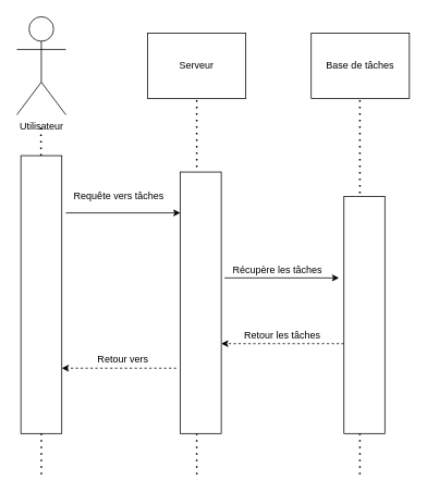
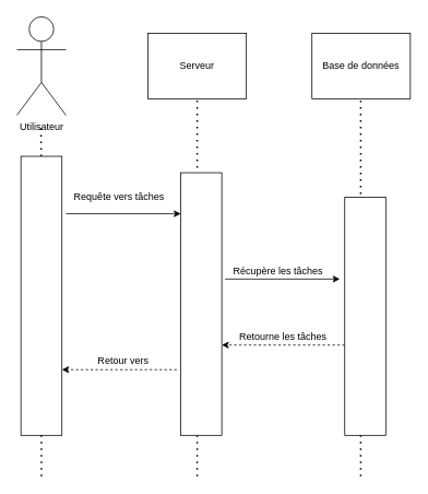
  <mxCell id="0" />
  <mxCell id="1" parent="0" />
  <mxCell id="2" value="Utilisateur" style="shape=umlActor;verticalLabelPosition=bottom;verticalAlign=top;html=1;outlineConnect=0;align=center;" parent="1" vertex="1"><mxGeometry x="20" y="20" width="60" height="120" as="geometry" /></mxCell>
  <mxCell id="3" value="" style="group" parent="1" vertex="1" connectable="0"><mxGeometry x="180" y="40" width="120" height="80" as="geometry" /></mxCell>
  <mxCell id="4" value="" style="rounded=0;whiteSpace=wrap;html=1;align=center;" parent="3" vertex="1"><mxGeometry width="120" height="80" as="geometry" /></mxCell>
  <mxCell id="5" value="Serveur" style="text;html=1;strokeColor=none;fillColor=none;align=center;verticalAlign=middle;whiteSpace=wrap;rounded=0;" parent="3" vertex="1"><mxGeometry x="10" y="10" width="100" height="60" as="geometry" /></mxCell>
  <mxCell id="6" value="" style="group" parent="1" vertex="1" connectable="0"><mxGeometry x="380" y="40" width="120" height="80" as="geometry" /></mxCell>
  <mxCell id="7" value="" style="rounded=0;whiteSpace=wrap;html=1;align=center;" parent="6" vertex="1"><mxGeometry width="120" height="80" as="geometry" /></mxCell>
- <mxCell id="8" value="Base de tâches" style="text;html=1;strokeColor=none;fillColor=none;align=center;verticalAlign=middle;whiteSpace=wrap;rounded=0;" parent="6" vertex="1"><mxGeometry x="10" y="10" width="100" height="60" as="geometry" /></mxCell>
+ <mxCell id="8" value="Base de données" style="text;html=1;strokeColor=none;fillColor=none;align=center;verticalAlign=middle;whiteSpace=wrap;rounded=0;" parent="6" vertex="1"><mxGeometry x="10" y="10" width="100" height="60" as="geometry" /></mxCell>
  <mxCell id="9" value="" style="endArrow=none;dashed=1;html=1;dashPattern=1 3;strokeWidth=2;entryX=0.5;entryY=1;entryDx=0;entryDy=0;" parent="1" target="4" edge="1"><mxGeometry width="50" height="50" relative="1" as="geometry"><mxPoint x="240" y="580" as="sourcePoint" /><mxPoint x="220" y="290" as="targetPoint" /></mxGeometry></mxCell>
  <mxCell id="10" value="" style="endArrow=none;dashed=1;html=1;dashPattern=1 3;strokeWidth=2;entryX=0.5;entryY=1;entryDx=0;entryDy=0;" parent="1" edge="1"><mxGeometry width="50" height="50" relative="1" as="geometry"><mxPoint x="439.5" y="580" as="sourcePoint" /><mxPoint x="439.5" y="120" as="targetPoint" /></mxGeometry></mxCell>
  <mxCell id="11" value="" style="endArrow=none;dashed=1;html=1;dashPattern=1 3;strokeWidth=2;entryX=0.5;entryY=1;entryDx=0;entryDy=0;" parent="1" source="20" edge="1"><mxGeometry width="50" height="50" relative="1" as="geometry"><mxPoint x="50" y="580" as="sourcePoint" /><mxPoint x="49.5" y="150" as="targetPoint" /></mxGeometry></mxCell>
  <mxCell id="12" value="" style="group" parent="1" vertex="1" connectable="0"><mxGeometry x="80" y="230" width="140" height="30" as="geometry" /></mxCell>
  <mxCell id="13" value="" style="endArrow=classic;html=1;" parent="12" edge="1"><mxGeometry width="50" height="50" relative="1" as="geometry"><mxPoint y="30" as="sourcePoint" /><mxPoint x="140" y="30" as="targetPoint" /></mxGeometry></mxCell>
  <mxCell id="14" value="Requête vers tâches" style="text;html=1;strokeColor=none;fillColor=none;align=center;verticalAlign=middle;whiteSpace=wrap;rounded=0;" parent="12" vertex="1"><mxGeometry width="130" height="20" as="geometry" /></mxCell>
  <mxCell id="15" value="Récupère les tâches" style="text;html=1;strokeColor=none;fillColor=none;align=center;verticalAlign=middle;whiteSpace=wrap;rounded=0;" parent="1" vertex="1"><mxGeometry x="274" y="320" width="130" height="20" as="geometry" /></mxCell>
  <mxCell id="16" value="" style="endArrow=classic;html=1;dashed=1;" parent="1" edge="1"><mxGeometry width="50" height="50" relative="1" as="geometry"><mxPoint x="420" y="420" as="sourcePoint" /><mxPoint x="270" y="420" as="targetPoint" /></mxGeometry></mxCell>
- <mxCell id="17" value="Retour les tâches" style="text;html=1;strokeColor=none;fillColor=none;align=center;verticalAlign=middle;whiteSpace=wrap;rounded=0;" parent="1" vertex="1"><mxGeometry x="270" y="400" width="150" height="20" as="geometry" /></mxCell>
+ <mxCell id="17" value="Retourne les tâches" style="text;html=1;strokeColor=none;fillColor=none;align=center;verticalAlign=middle;whiteSpace=wrap;rounded=0;" parent="1" vertex="1"><mxGeometry x="270" y="400" width="150" height="20" as="geometry" /></mxCell>
  <mxCell id="18" value="" style="endArrow=classic;html=1;dashed=1;" parent="1" edge="1"><mxGeometry width="50" height="50" relative="1" as="geometry"><mxPoint x="215" y="450" as="sourcePoint" /><mxPoint x="75" y="450" as="targetPoint" /></mxGeometry></mxCell>
  <mxCell id="19" value="Retour vers" style="text;html=1;strokeColor=none;fillColor=none;align=center;verticalAlign=middle;whiteSpace=wrap;rounded=0;" parent="1" vertex="1"><mxGeometry x="91" y="430" width="118" height="20" as="geometry" /></mxCell>
  <mxCell id="20" value="" style="rounded=0;whiteSpace=wrap;html=1;align=center;" parent="1" vertex="1"><mxGeometry x="25" y="190" width="50" height="340" as="geometry" /></mxCell>
  <mxCell id="21" value="" style="endArrow=none;dashed=1;html=1;dashPattern=1 3;strokeWidth=2;entryX=0.5;entryY=1;entryDx=0;entryDy=0;" parent="1" target="20" edge="1"><mxGeometry width="50" height="50" relative="1" as="geometry"><mxPoint x="50" y="580" as="sourcePoint" /><mxPoint x="49.5" y="150" as="targetPoint" /></mxGeometry></mxCell>
  <mxCell id="22" value="" style="rounded=0;whiteSpace=wrap;html=1;align=center;" parent="1" vertex="1"><mxGeometry x="220" y="210" width="50" height="320" as="geometry" /></mxCell>
  <mxCell id="23" value="" style="rounded=0;whiteSpace=wrap;html=1;align=center;" parent="1" vertex="1"><mxGeometry x="420" y="240" width="50" height="290" as="geometry" /></mxCell>
  <mxCell id="24" value="" style="endArrow=classic;html=1;" parent="1" edge="1"><mxGeometry x="414" y="409.58" width="50" height="50" as="geometry"><mxPoint x="274" y="339.58" as="sourcePoint" /><mxPoint x="414" y="339.58" as="targetPoint" /></mxGeometry></mxCell>
